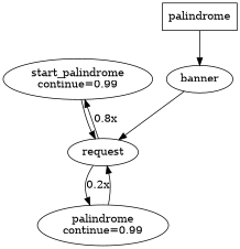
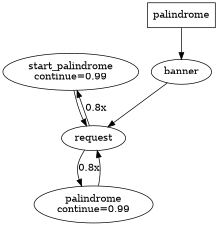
  digraph {
    n1 [label="start_palindrome\ncontinue=0.99"]
    n2 [label=request]
    n3 [label="palindrome\ncontinue=0.99"]
    n4 [label=palindrome shape=box]
    n5 [label=banner]
    n1 -> n2
    n2 -> n1 [label="0.8x"]
-   n2 -> n3 [label="0.2x"]
+   n2 -> n3 [label="0.8x"]
    n3 -> n2
    n4 -> n5
    n5 -> n2
  }
